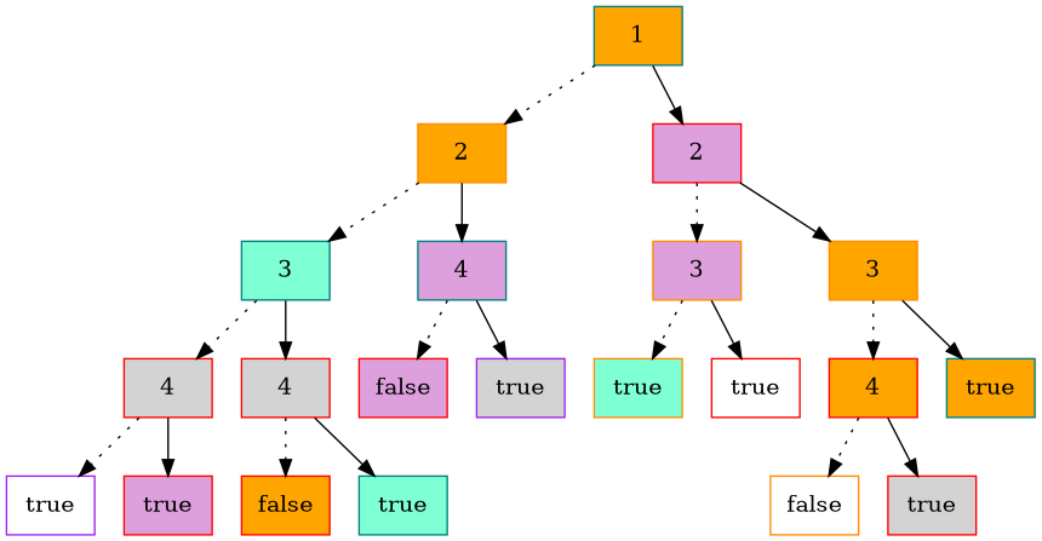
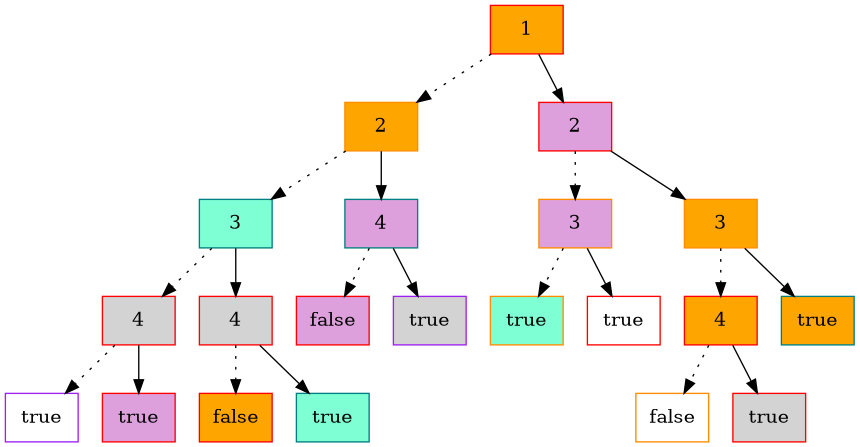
  digraph {
    node [shape=cercle style=filled fillcolor=orange color=red]
-   n1 [label=1 color=teal]
+   n1 [label=1]
    n2 [label=2 color=darkorange]
    n3 [label=2 fillcolor=plum]
    n4 [label=3 fillcolor=aquamarine color=teal]
    n5 [label=4 fillcolor=plum color=teal]
    n6 [label=4 fillcolor=lightgrey]
    n7 [label=4 fillcolor=lightgrey]
    n8 [label=true fillcolor=white color=purple]
    n9 [label=true fillcolor=plum]
    n10 [label=false]
    n11 [label=true fillcolor=aquamarine color=teal]
    n12 [label=false fillcolor=plum]
    n13 [label=true fillcolor=lightgrey color=purple]
    n14 [label=3 fillcolor=plum color=darkorange]
    n15 [label=3 color=darkorange]
    n16 [label=true fillcolor=aquamarine color=darkorange]
    n17 [label=true fillcolor=white]
    n18 [label=4]
    n19 [label=true color=teal]
    n20 [label=false fillcolor=white color=darkorange]
    n21 [label=true fillcolor=lightgrey]
    n1 -> n2 [style=dotted]
    n1 -> n3
    n2 -> n4 [style=dotted]
    n2 -> n5
    n3 -> n14 [style=dotted]
    n3 -> n15
    n4 -> n6 [style=dotted]
    n4 -> n7
    n5 -> n12 [style=dotted]
    n5 -> n13
    n6 -> n8 [style=dotted]
    n6 -> n9
    n7 -> n10 [style=dotted]
    n7 -> n11
    n14 -> n16 [style=dotted]
    n14 -> n17
    n15 -> n18 [style=dotted]
    n15 -> n19
    n18 -> n20 [style=dotted]
    n18 -> n21
  }
